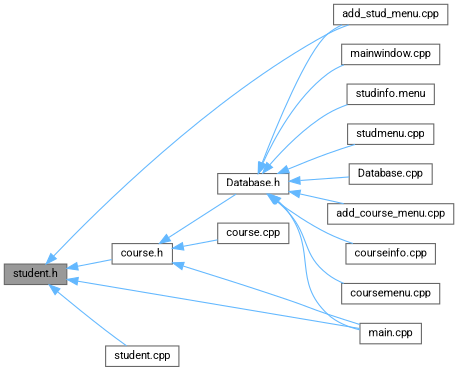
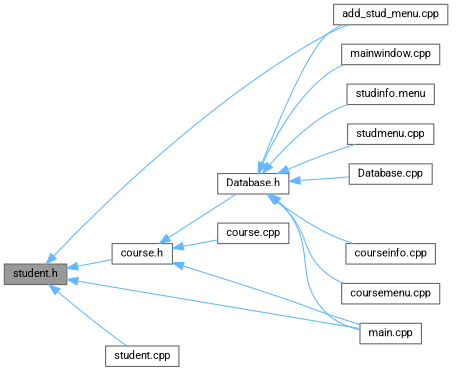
  digraph {
    fontname=Roboto
    rankdir=LR
    node [color=grey40 fillcolor=white fontname=Roboto fontsize=10 shape=box style=filled]
    edge [color=steelblue1 dir=back fontname=Roboto fontsize=10 labelfontname=Helvetica labelfontsize=10 style=solid]
    n1 [color=gray40 fillcolor=grey60 fontcolor=black height=0.2 label="student.h" width=0.4]
    n2 [height=0.2 label="add_stud_menu.cpp" width=0.4]
    n3 [height=0.2 label="course.h" width=0.4]
    n4 [height=0.2 label="main.cpp" width=0.4]
    n5 [height=0.2 label="student.cpp" width=0.4]
    n6 [height=0.2 label="Database.h" width=0.4]
    n7 [height=0.2 label="course.cpp" width=0.4]
    n8 [height=0.2 label="studmenu.cpp" width=0.4]
    n9 [height=0.2 label="Database.cpp" width=0.4]
-   n10 [height=0.2 label="add_course_menu.cpp" width=0.4]
    n11 [height=0.2 label="courseinfo.cpp" width=0.4]
    n12 [height=0.2 label="coursemenu.cpp" width=0.4]
    n13 [height=0.2 label="mainwindow.cpp" width=0.4]
    n14 [height=0.2 label="studinfo.menu" width=0.4]
    n1 -> n2
    n1 -> n3
    n1 -> n4
    n1 -> n5
    n3 -> n4
    n3 -> n6
    n3 -> n7
    n6 -> n2
    n6 -> n4
    n6 -> n8
    n6 -> n9
-   n6 -> n10
    n6 -> n11
    n6 -> n12
    n6 -> n13
    n6 -> n14
  }
